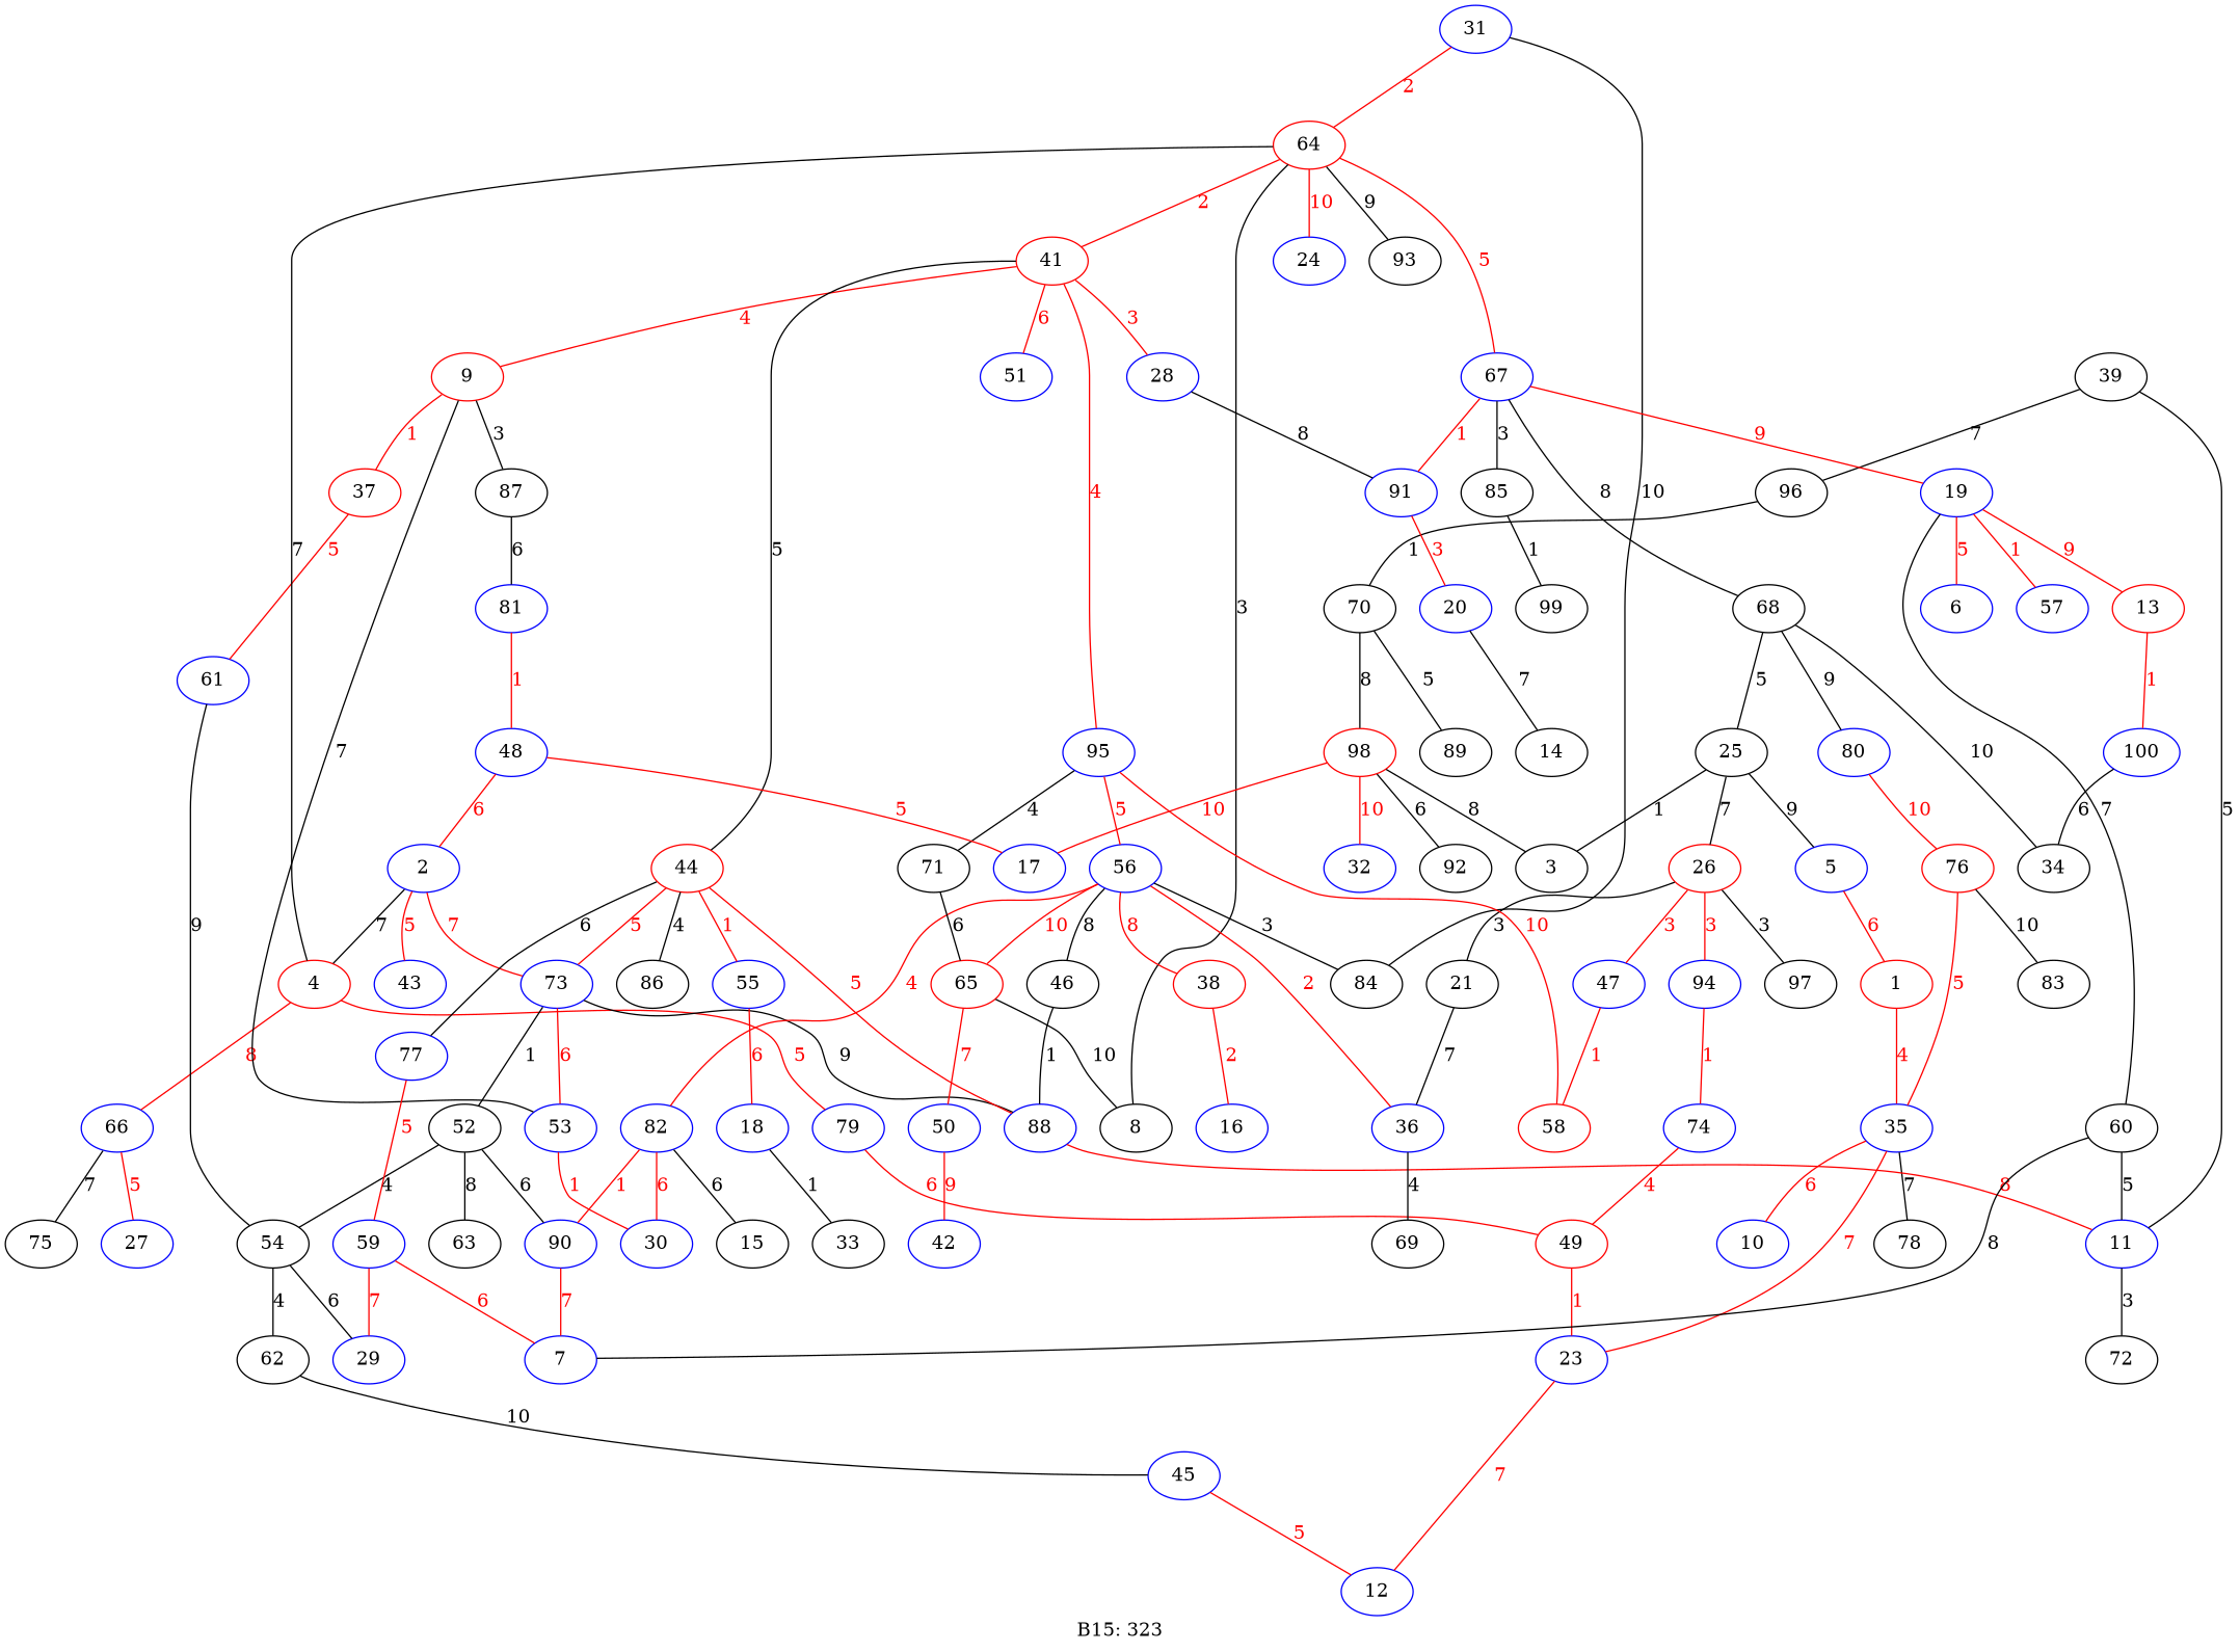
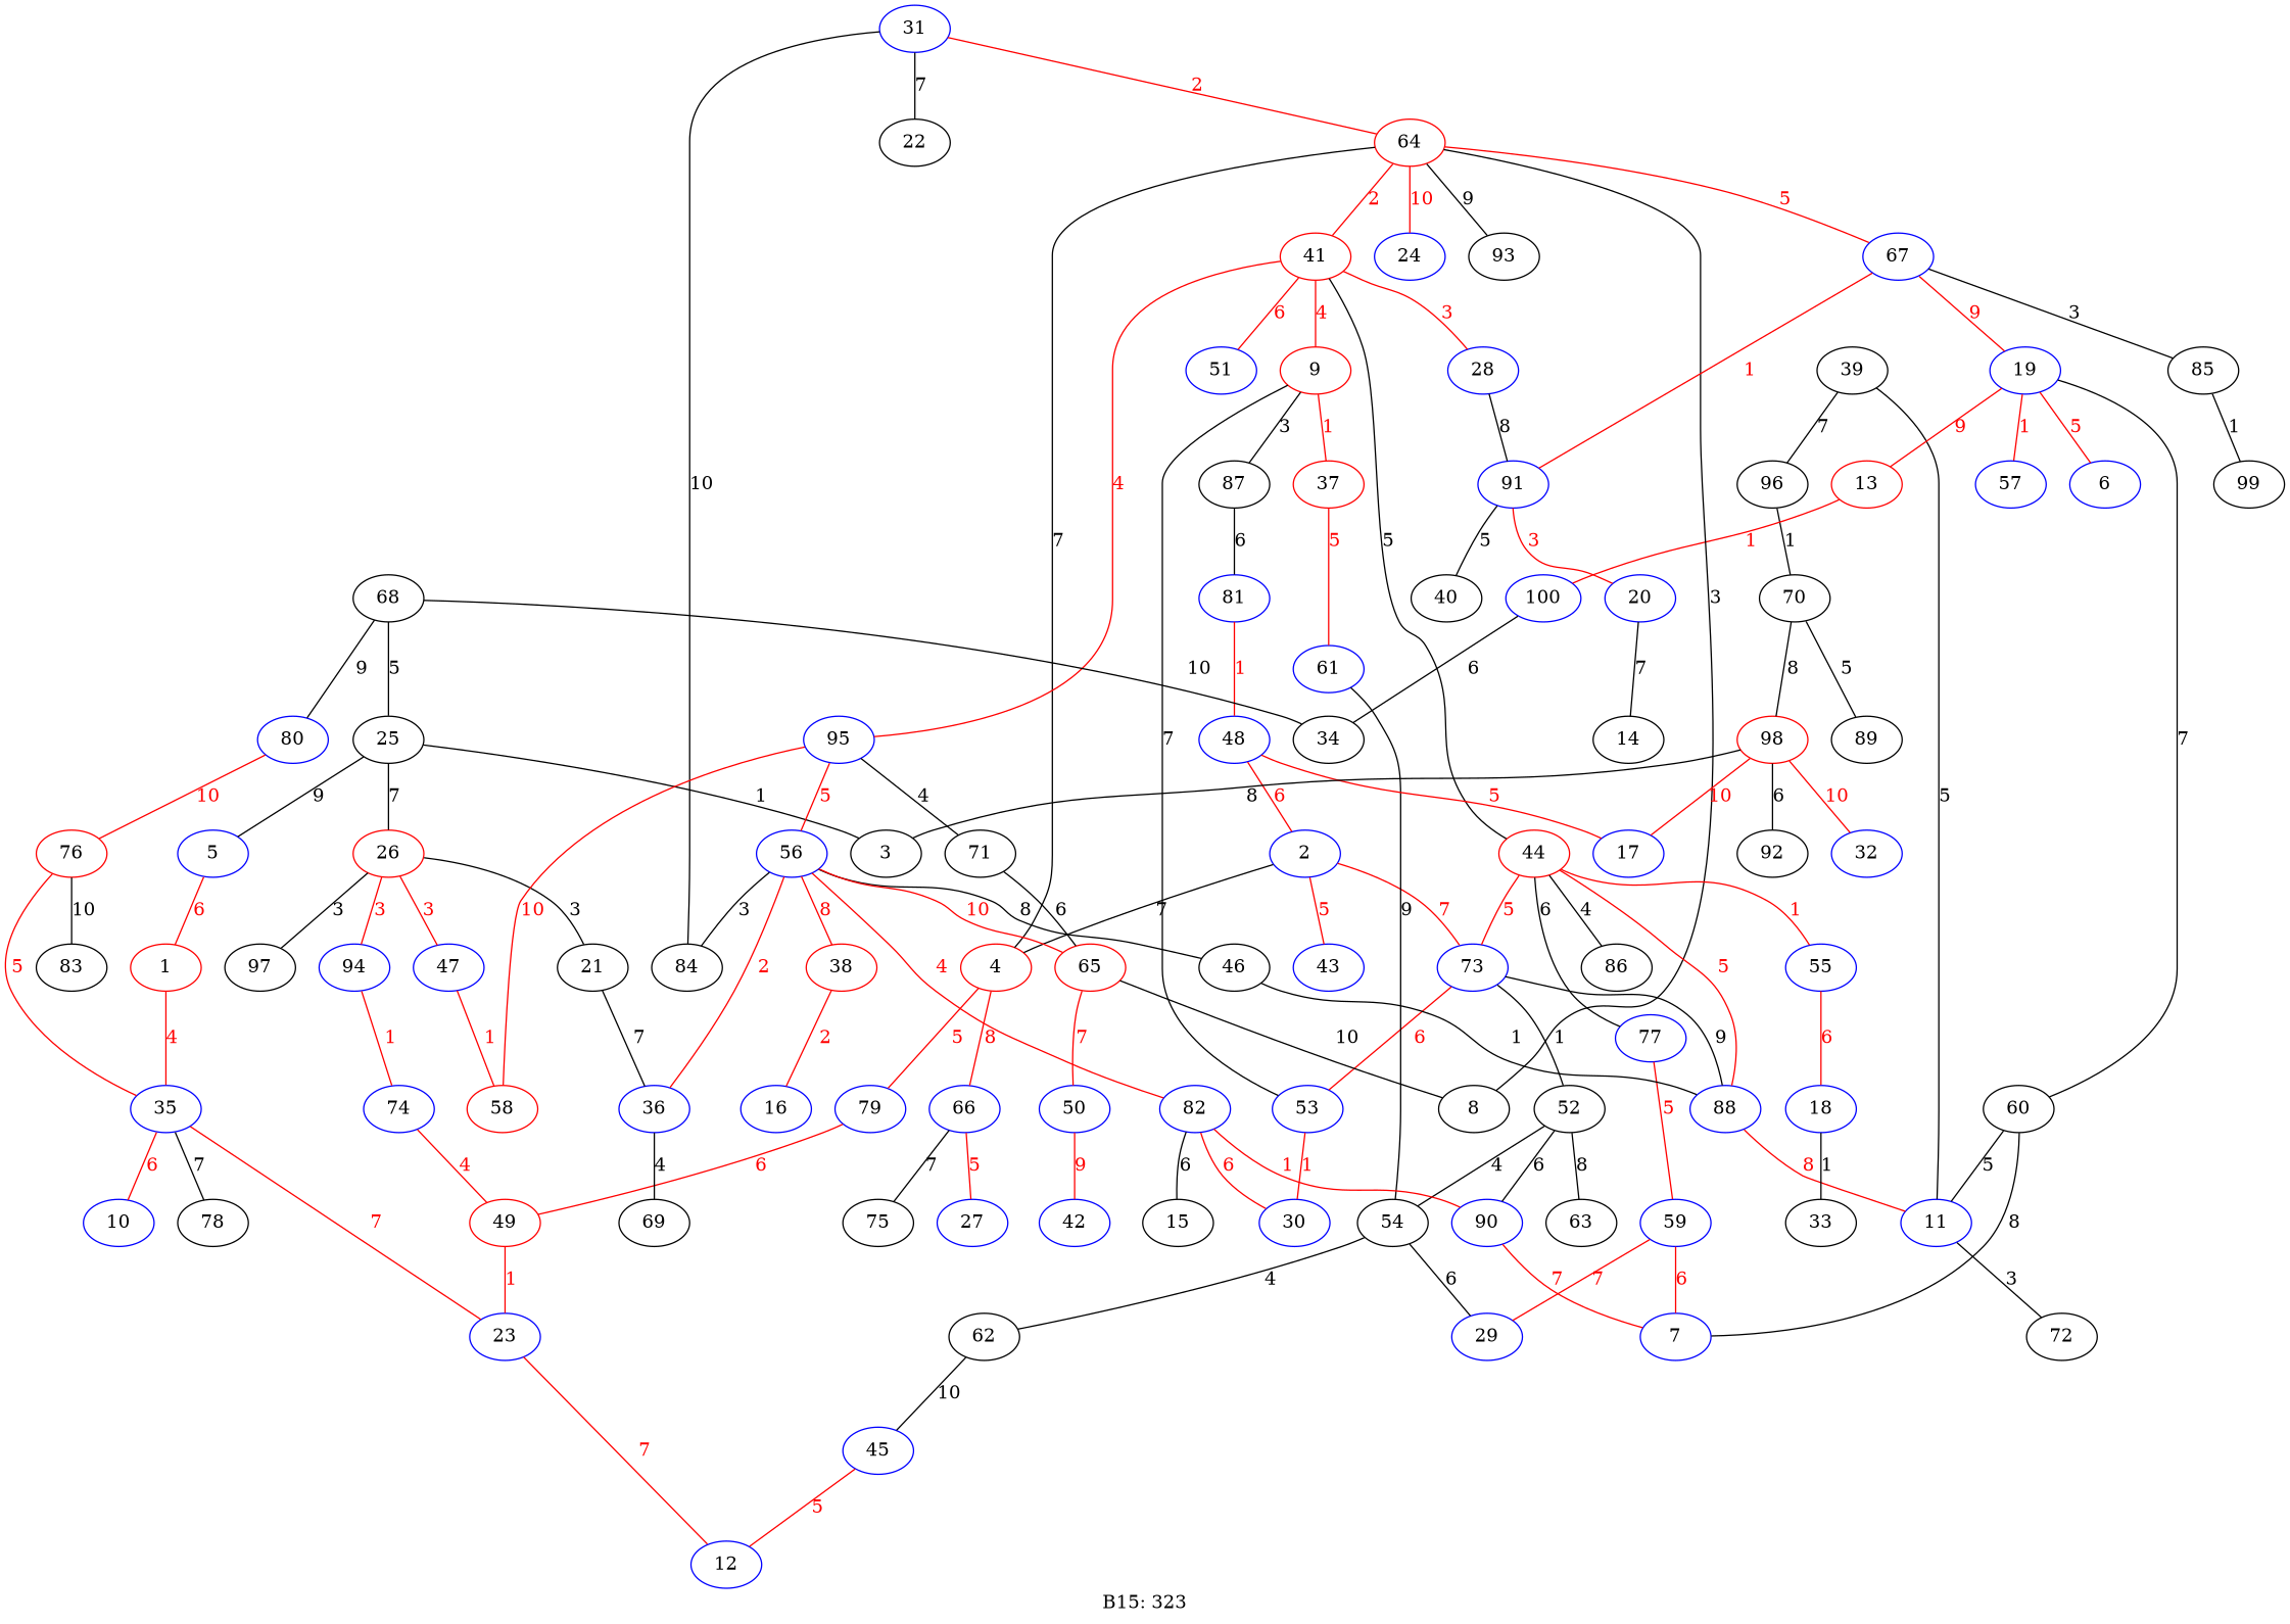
  strict graph {
    label="B15: 323"
    node [color=blue]
    edge [color=red fontcolor=red]
    1 [color=red]
    35
    10
    23
    78 [color=""]
    4 [color=red]
    2
    43
    73
    66
    79
    53
    88
    52 [color=""]
    27
    75 [color=""]
    49 [color=red]
    5
    8 [color=""]
    39 [color=""]
    11
    96 [color=""]
    9 [color=red]
    37 [color=red]
    87 [color=""]
    61
    30
    81
    72 [color=""]
    13 [color=red]
    100
    34 [color=""]
    33 [color=""]
    18
    19
    6
    57
    60 [color=""]
    7
    14 [color=""]
    20
    69 [color=""]
    36
    21 [color=""]
    12
    25 [color=""]
    26 [color=red]
    3 [color=""]
    47
    94
    97 [color=""]
    92 [color=""]
    58 [color=red]
    74
    28
    91
+   40 [color=""]
+   22 [color=""]
    31
    64 [color=red]
    84 [color=""]
    24
    41 [color=red]
    67
    93 [color=""]
    54 [color=""]
    38 [color=red]
    16
    70 [color=""]
    44 [color=red]
    51
    95
    55
    77
    86 [color=""]
    56
    71 [color=""]
    59
    45
    46 [color=""]
    48
    17
    50
    42
    63 [color=""]
    90
    29
    62 [color=""]
    65 [color=red]
    82
    15 [color=""]
    68 [color=""]
    85 [color=""]
    80
    99 [color=""]
    76 [color=red]
    89 [color=""]
    98 [color=red]
    32
    83 [color=""]
    1 -- 35 [label=4]
    35 -- 10 [label=6]
    35 -- 23 [label=7]
    35 -- 78 [label=7 color="" fontcolor=""]
    23 -- 12 [label=7]
    4 -- 66 [label=8]
    4 -- 79 [label=5]
    2 -- 4 [label=7 color="" fontcolor=""]
    2 -- 43 [label=5]
    2 -- 73 [label=7]
    73 -- 53 [label=6]
    73 -- 88 [label=9 color="" fontcolor=""]
    73 -- 52 [label=1 color="" fontcolor=""]
    66 -- 27 [label=5]
    66 -- 75 [label=7 color="" fontcolor=""]
    79 -- 49 [label=6]
    53 -- 30 [label=1]
    88 -- 11 [label=8]
    52 -- 54 [label=4 color="" fontcolor=""]
    52 -- 63 [label=8 color="" fontcolor=""]
    52 -- 90 [label=6 color="" fontcolor=""]
    49 -- 23 [label=1]
    5 -- 1 [label=6]
    39 -- 11 [label=5 color="" fontcolor=""]
    39 -- 96 [label=7 color="" fontcolor=""]
    11 -- 72 [label=3 color="" fontcolor=""]
    96 -- 70 [label=1 color="" fontcolor=""]
    9 -- 53 [label=7 color="" fontcolor=""]
    9 -- 37 [label=1]
    9 -- 87 [label=3 color="" fontcolor=""]
    37 -- 61 [label=5]
    87 -- 81 [label=6 color="" fontcolor=""]
    61 -- 54 [label=9 color="" fontcolor=""]
    81 -- 48 [label=1]
    13 -- 100 [label=1]
    100 -- 34 [label=6 color="" fontcolor=""]
    18 -- 33 [label=1 color="" fontcolor=""]
    19 -- 13 [label=9]
    19 -- 6 [label=5]
    19 -- 57 [label=1]
    19 -- 60 [label=7 color="" fontcolor=""]
    60 -- 11 [label=5 color="" fontcolor=""]
    60 -- 7 [label=8 color="" fontcolor=""]
    20 -- 14 [label=7 color="" fontcolor=""]
    36 -- 69 [label=4 color="" fontcolor=""]
    21 -- 36 [label=7 color="" fontcolor=""]
    25 -- 5 [label=9 color="" fontcolor=""]
    25 -- 26 [label=7 color="" fontcolor=""]
    25 -- 3 [label=1 color="" fontcolor=""]
    26 -- 21 [label=3 color="" fontcolor=""]
    26 -- 47 [label=3]
    26 -- 94 [label=3]
    26 -- 97 [label=3 color="" fontcolor=""]
    47 -- 58 [label=1]
    94 -- 74 [label=1]
    74 -- 49 [label=4]
    28 -- 91 [label=8 color="" fontcolor=""]
    91 -- 20 [label=3]
+   91 -- 40 [label=5 color="" fontcolor=""]
+   31 -- 22 [label=7 color="" fontcolor=""]
    31 -- 64 [label=2]
    31 -- 84 [label=10 color="" fontcolor=""]
    64 -- 4 [label=7 color="" fontcolor=""]
    64 -- 8 [label=3 color="" fontcolor=""]
    64 -- 24 [label=10]
    64 -- 41 [label=2]
    64 -- 67 [label=5]
    64 -- 93 [label=9 color="" fontcolor=""]
    41 -- 9 [label=4]
    41 -- 28 [label=3]
    41 -- 44 [label=5 color="" fontcolor=""]
    41 -- 51 [label=6]
    41 -- 95 [label=4]
    67 -- 19 [label=9]
    67 -- 91 [label=1]
-   67 -- 68 [label=8 color="" fontcolor=""]
    67 -- 85 [label=3 color="" fontcolor=""]
    54 -- 29 [label=6 color="" fontcolor=""]
    54 -- 62 [label=4 color="" fontcolor=""]
    38 -- 16 [label=2]
    70 -- 89 [label=5 color="" fontcolor=""]
    70 -- 98 [label=8 color="" fontcolor=""]
    44 -- 73 [label=5]
    44 -- 88 [label=5]
    44 -- 55 [label=1]
    44 -- 77 [label=6 color="" fontcolor=""]
    44 -- 86 [label=4 color="" fontcolor=""]
    95 -- 58 [label=10]
    95 -- 56 [label=5]
    95 -- 71 [label=4 color="" fontcolor=""]
    55 -- 18 [label=6]
    77 -- 59 [label=5]
    56 -- 36 [label=2]
    56 -- 84 [label=3 color="" fontcolor=""]
    56 -- 38 [label=8]
    56 -- 46 [label=8 color="" fontcolor=""]
    56 -- 65 [label=10]
    56 -- 82 [label=4]
    71 -- 65 [label=6 color="" fontcolor=""]
    59 -- 7 [label=6]
    59 -- 29 [label=7]
    45 -- 12 [label=5]
    46 -- 88 [label=1 color="" fontcolor=""]
    48 -- 2 [label=6]
    48 -- 17 [label=5]
    50 -- 42 [label=9]
    90 -- 7 [label=7]
    62 -- 45 [label=10 color="" fontcolor=""]
    65 -- 8 [label=10 color="" fontcolor=""]
    65 -- 50 [label=7]
    82 -- 30 [label=6]
    82 -- 90 [label=1]
    82 -- 15 [label=6 color="" fontcolor=""]
    68 -- 34 [label=10 color="" fontcolor=""]
    68 -- 25 [label=5 color="" fontcolor=""]
    68 -- 80 [label=9 color="" fontcolor=""]
    85 -- 99 [label=1 color="" fontcolor=""]
    80 -- 76 [label=10]
    76 -- 35 [label=5]
    76 -- 83 [label=10 color="" fontcolor=""]
    98 -- 3 [label=8 color="" fontcolor=""]
    98 -- 92 [label=6 color="" fontcolor=""]
    98 -- 17 [label=10]
    98 -- 32 [label=10]
  }
